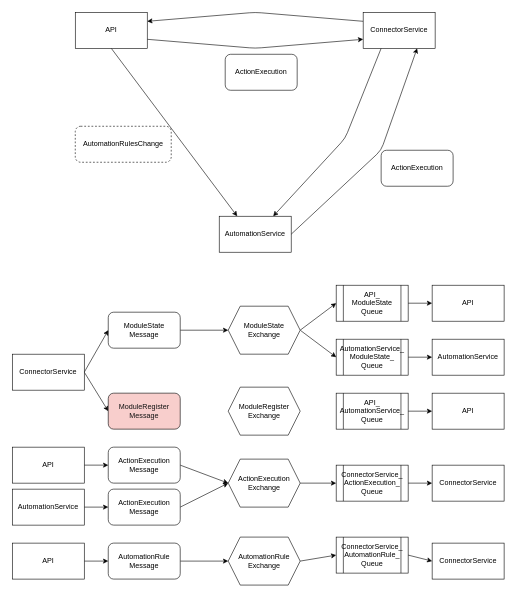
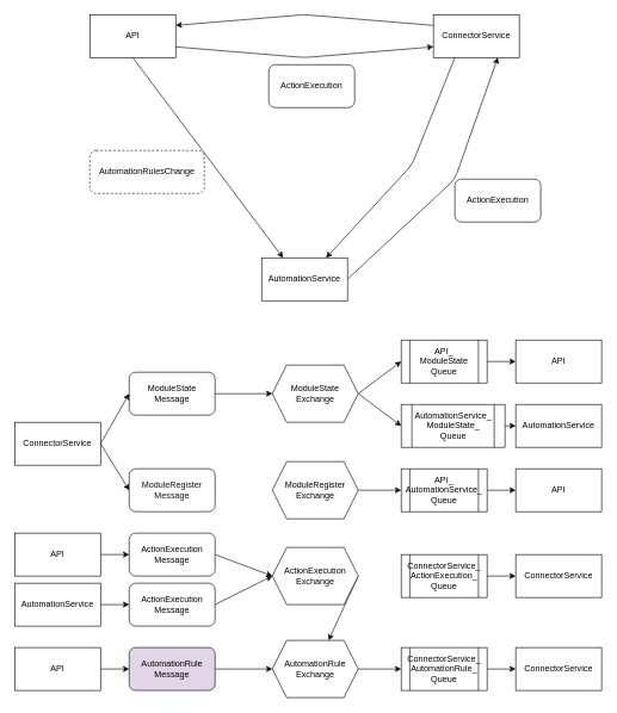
  <mxCell id="0" />
  <mxCell id="1" parent="0" />
  <mxCell id="2" style="edgeStyle=none;html=1;exitX=0.5;exitY=1;exitDx=0;exitDy=0;entryX=0.25;entryY=0;entryDx=0;entryDy=0;" parent="1" source="4" target="9" edge="1"><mxGeometry relative="1" as="geometry" /></mxCell>
  <mxCell id="3" style="edgeStyle=none;html=1;exitX=1;exitY=0.75;exitDx=0;exitDy=0;entryX=0;entryY=0.75;entryDx=0;entryDy=0;startArrow=none;startFill=0;" parent="1" source="4" target="7" edge="1"><mxGeometry relative="1" as="geometry"><Array as="points"><mxPoint x="425" y="80" /></Array></mxGeometry></mxCell>
  <mxCell id="4" value="API" style="rounded=0;whiteSpace=wrap;html=1;" parent="1" vertex="1"><mxGeometry x="125" y="20" width="120" height="60" as="geometry" /></mxCell>
  <mxCell id="5" style="edgeStyle=none;html=1;exitX=0.25;exitY=1;exitDx=0;exitDy=0;entryX=0.75;entryY=0;entryDx=0;entryDy=0;" parent="1" source="7" target="9" edge="1"><mxGeometry relative="1" as="geometry"><mxPoint x="425" y="360" as="targetPoint" /><Array as="points"><mxPoint x="575" y="230" /></Array></mxGeometry></mxCell>
  <mxCell id="6" style="edgeStyle=none;html=1;exitX=0;exitY=0.25;exitDx=0;exitDy=0;entryX=1;entryY=0.25;entryDx=0;entryDy=0;" parent="1" source="7" target="4" edge="1"><mxGeometry relative="1" as="geometry"><Array as="points"><mxPoint x="425" y="20" /></Array></mxGeometry></mxCell>
  <mxCell id="7" value="ConnectorService" style="rounded=0;whiteSpace=wrap;html=1;" parent="1" vertex="1"><mxGeometry x="605" y="20" width="120" height="60" as="geometry" /></mxCell>
  <mxCell id="8" style="edgeStyle=none;html=1;exitX=1;exitY=0.5;exitDx=0;exitDy=0;entryX=0.75;entryY=1;entryDx=0;entryDy=0;" parent="1" source="9" target="7" edge="1"><mxGeometry relative="1" as="geometry"><Array as="points"><mxPoint x="635" y="250" /></Array></mxGeometry></mxCell>
  <mxCell id="9" value="AutomationService" style="rounded=0;whiteSpace=wrap;html=1;" parent="1" vertex="1"><mxGeometry x="365" y="360" width="120" height="60" as="geometry" /></mxCell>
  <mxCell id="10" value="ActionExecution" style="rounded=1;whiteSpace=wrap;html=1;" parent="1" vertex="1"><mxGeometry x="375" y="90" width="120" height="60" as="geometry" /></mxCell>
  <mxCell id="11" value="AutomationRulesChange" style="rounded=1;whiteSpace=wrap;html=1;dashed=1;" parent="1" vertex="1"><mxGeometry x="125" y="210" width="160" height="60" as="geometry" /></mxCell>
  <mxCell id="12" value="ActionExecution" style="rounded=1;whiteSpace=wrap;html=1;" parent="1" vertex="1"><mxGeometry x="635" y="250" width="120" height="60" as="geometry" /></mxCell>
  <mxCell id="13" style="edgeStyle=none;html=1;exitX=1;exitY=0.5;exitDx=0;exitDy=0;entryX=0;entryY=0.5;entryDx=0;entryDy=0;" parent="1" source="15" target="17" edge="1"><mxGeometry relative="1" as="geometry" /></mxCell>
  <mxCell id="14" style="edgeStyle=none;html=1;exitX=1;exitY=0.5;exitDx=0;exitDy=0;entryX=0;entryY=0.5;entryDx=0;entryDy=0;" parent="1" source="15" target="19" edge="1"><mxGeometry relative="1" as="geometry" /></mxCell>
  <mxCell id="15" value="ModuleState&lt;br&gt;Exchange" style="shape=hexagon;perimeter=hexagonPerimeter2;whiteSpace=wrap;html=1;fixedSize=1;" parent="1" vertex="1"><mxGeometry x="380" y="510" width="120" height="80" as="geometry" /></mxCell>
  <mxCell id="16" style="edgeStyle=none;html=1;exitX=1;exitY=0.5;exitDx=0;exitDy=0;entryX=0;entryY=0.5;entryDx=0;entryDy=0;" parent="1" source="17" target="20" edge="1"><mxGeometry relative="1" as="geometry" /></mxCell>
  <mxCell id="17" value="API_&lt;div&gt;ModuleState&lt;br&gt;Queue&lt;/div&gt;" style="shape=process;whiteSpace=wrap;html=1;backgroundOutline=1;" parent="1" vertex="1"><mxGeometry x="560" y="475" width="120" height="60" as="geometry" /></mxCell>
  <mxCell id="18" style="edgeStyle=none;html=1;exitX=1;exitY=0.5;exitDx=0;exitDy=0;entryX=0;entryY=0.5;entryDx=0;entryDy=0;" parent="1" source="19" target="21" edge="1"><mxGeometry relative="1" as="geometry" /></mxCell>
- <mxCell id="19" value="AutomationService_&lt;br&gt;ModuleState_&lt;br&gt;Queue" style="shape=process;whiteSpace=wrap;html=1;backgroundOutline=1;" parent="1" vertex="1"><mxGeometry x="560" y="565" width="120" height="60" as="geometry" /></mxCell>
+ <mxCell id="19" value="AutomationService_&lt;br&gt;ModuleState_&lt;br&gt;Queue" style="shape=process;whiteSpace=wrap;html=1;backgroundOutline=1;" parent="1" vertex="1"><mxGeometry x="560" y="565" width="145" height="60" as="geometry" /></mxCell>
  <mxCell id="20" value="API" style="rounded=0;whiteSpace=wrap;html=1;" parent="1" vertex="1"><mxGeometry x="720" y="475" width="120" height="60" as="geometry" /></mxCell>
  <mxCell id="21" value="AutomationService" style="rounded=0;whiteSpace=wrap;html=1;" parent="1" vertex="1"><mxGeometry x="720" y="565" width="120" height="60" as="geometry" /></mxCell>
  <mxCell id="22" style="edgeStyle=none;html=1;exitX=1;exitY=0.5;exitDx=0;exitDy=0;entryX=0;entryY=0.5;entryDx=0;entryDy=0;" parent="1" source="23" target="15" edge="1"><mxGeometry relative="1" as="geometry" /></mxCell>
  <mxCell id="23" value="ModuleState&lt;div&gt;Message&lt;/div&gt;" style="rounded=1;whiteSpace=wrap;html=1;" parent="1" vertex="1"><mxGeometry x="180" y="520" width="120" height="60" as="geometry" /></mxCell>
  <mxCell id="24" style="edgeStyle=none;html=1;exitX=1;exitY=0.5;exitDx=0;exitDy=0;entryX=0;entryY=0.5;entryDx=0;entryDy=0;" parent="1" source="26" target="23" edge="1"><mxGeometry relative="1" as="geometry" /></mxCell>
  <mxCell id="25" style="edgeStyle=none;html=1;exitX=1;exitY=0.5;exitDx=0;exitDy=0;entryX=0;entryY=0.5;entryDx=0;entryDy=0;" parent="1" source="26" target="35" edge="1"><mxGeometry relative="1" as="geometry" /></mxCell>
  <mxCell id="26" value="ConnectorService" style="rounded=0;whiteSpace=wrap;html=1;" parent="1" vertex="1"><mxGeometry x="20" y="590" width="120" height="60" as="geometry" /></mxCell>
  <mxCell id="27" style="edgeStyle=none;html=1;exitX=1;exitY=0.5;exitDx=0;exitDy=0;entryX=0;entryY=0.5;entryDx=0;entryDy=0;" parent="1" source="28" target="42" edge="1"><mxGeometry relative="1" as="geometry" /></mxCell>
  <mxCell id="28" value="ActionExecution&lt;div&gt;Message&lt;/div&gt;" style="rounded=1;whiteSpace=wrap;html=1;" parent="1" vertex="1"><mxGeometry x="180" y="745" width="120" height="60" as="geometry" /></mxCell>
  <mxCell id="29" style="edgeStyle=none;html=1;exitX=1;exitY=0.5;exitDx=0;exitDy=0;entryX=0;entryY=0.5;entryDx=0;entryDy=0;" parent="1" source="30" target="28" edge="1"><mxGeometry relative="1" as="geometry" /></mxCell>
  <mxCell id="30" value="API" style="rounded=0;whiteSpace=wrap;html=1;" parent="1" vertex="1"><mxGeometry x="20" y="745" width="120" height="60" as="geometry" /></mxCell>
  <mxCell id="31" style="edgeStyle=none;html=1;exitX=1;exitY=0.5;exitDx=0;exitDy=0;entryX=0;entryY=0.5;entryDx=0;entryDy=0;" parent="1" source="32" target="34" edge="1"><mxGeometry relative="1" as="geometry" /></mxCell>
  <mxCell id="32" value="AutomationService" style="rounded=0;whiteSpace=wrap;html=1;" parent="1" vertex="1"><mxGeometry x="20" y="815" width="120" height="60" as="geometry" /></mxCell>
  <mxCell id="33" style="edgeStyle=none;html=1;exitX=1;exitY=0.5;exitDx=0;exitDy=0;" parent="1" source="34" edge="1"><mxGeometry relative="1" as="geometry"><mxPoint x="380" y="805" as="targetPoint" /></mxGeometry></mxCell>
  <mxCell id="34" value="ActionExecution&lt;div&gt;Message&lt;/div&gt;" style="rounded=1;whiteSpace=wrap;html=1;" parent="1" vertex="1"><mxGeometry x="180" y="815" width="120" height="60" as="geometry" /></mxCell>
- <mxCell id="35" value="&lt;font color=&quot;#121212&quot;&gt;ModuleRegister&lt;br&gt;Message&lt;/font&gt;" style="rounded=1;whiteSpace=wrap;html=1;fillColor=#f8cecc;" parent="1" vertex="1"><mxGeometry x="180" y="655" width="120" height="60" as="geometry" /></mxCell>
+ <mxCell id="35" value="&lt;font color=&quot;#121212&quot;&gt;ModuleRegister&lt;br&gt;Message&lt;/font&gt;" style="rounded=1;whiteSpace=wrap;html=1;" parent="1" vertex="1"><mxGeometry x="180" y="655" width="120" height="60" as="geometry" /></mxCell>
+ <mxCell id="36" style="edgeStyle=none;html=1;exitX=1;exitY=0.5;exitDx=0;exitDy=0;entryX=0;entryY=0.5;entryDx=0;entryDy=0;" parent="1" source="37" target="39" edge="1"><mxGeometry relative="1" as="geometry" /></mxCell>
  <mxCell id="37" value="ModuleRegister&lt;br&gt;Exchange" style="shape=hexagon;perimeter=hexagonPerimeter2;whiteSpace=wrap;html=1;fixedSize=1;" parent="1" vertex="1"><mxGeometry x="380" y="645" width="120" height="80" as="geometry" /></mxCell>
  <mxCell id="38" style="edgeStyle=none;html=1;exitX=1;exitY=0.5;exitDx=0;exitDy=0;entryX=0;entryY=0.5;entryDx=0;entryDy=0;" parent="1" source="39" target="40" edge="1"><mxGeometry relative="1" as="geometry" /></mxCell>
  <mxCell id="39" value="API_&lt;br&gt;AutomationService_&lt;br&gt;&lt;div&gt;Queue&lt;/div&gt;" style="shape=process;whiteSpace=wrap;html=1;backgroundOutline=1;" parent="1" vertex="1"><mxGeometry x="560" y="655" width="120" height="60" as="geometry" /></mxCell>
  <mxCell id="40" value="API" style="rounded=0;whiteSpace=wrap;html=1;" parent="1" vertex="1"><mxGeometry x="720" y="655" width="120" height="60" as="geometry" /></mxCell>
- <mxCell id="41" style="edgeStyle=none;html=1;exitX=1;exitY=0.5;exitDx=0;exitDy=0;entryX=0;entryY=0.5;entryDx=0;entryDy=0;" parent="1" source="42" target="44" edge="1"><mxGeometry relative="1" as="geometry" /></mxCell>
+ <mxCell id="41" style="edgeStyle=none;html=1;exitX=1;exitY=0.5;exitDx=0;exitDy=0;" parent="1" source="42" target="51" edge="1"><mxGeometry relative="1" as="geometry" /></mxCell>
  <mxCell id="42" value="ActionExecution&lt;br&gt;Exchange" style="shape=hexagon;perimeter=hexagonPerimeter2;whiteSpace=wrap;html=1;fixedSize=1;" parent="1" vertex="1"><mxGeometry x="380" y="765" width="120" height="80" as="geometry" /></mxCell>
  <mxCell id="43" style="edgeStyle=none;html=1;exitX=1;exitY=0.5;exitDx=0;exitDy=0;entryX=0;entryY=0.5;entryDx=0;entryDy=0;" parent="1" source="44" target="45" edge="1"><mxGeometry relative="1" as="geometry" /></mxCell>
  <mxCell id="44" value="ConnectorService_&lt;div&gt;ActionExecution_&lt;/div&gt;&lt;div&gt;Queue&lt;/div&gt;" style="shape=process;whiteSpace=wrap;html=1;backgroundOutline=1;" parent="1" vertex="1"><mxGeometry x="560" y="775" width="120" height="60" as="geometry" /></mxCell>
  <mxCell id="45" value="ConnectorService" style="rounded=0;whiteSpace=wrap;html=1;" parent="1" vertex="1"><mxGeometry x="720" y="775" width="120" height="60" as="geometry" /></mxCell>
  <mxCell id="46" style="edgeStyle=none;html=1;exitX=1;exitY=0.5;exitDx=0;exitDy=0;entryX=0;entryY=0.5;entryDx=0;entryDy=0;" parent="1" source="47" target="49" edge="1"><mxGeometry relative="1" as="geometry" /></mxCell>
  <mxCell id="47" value="API" style="rounded=0;whiteSpace=wrap;html=1;" parent="1" vertex="1"><mxGeometry x="20" y="905" width="120" height="60" as="geometry" /></mxCell>
  <mxCell id="48" style="edgeStyle=none;html=1;exitX=1;exitY=0.5;exitDx=0;exitDy=0;entryX=0;entryY=0.5;entryDx=0;entryDy=0;" parent="1" source="49" target="51" edge="1"><mxGeometry relative="1" as="geometry" /></mxCell>
- <mxCell id="49" value="AutomationRule&lt;div&gt;&lt;div&gt;Message&lt;/div&gt;&lt;/div&gt;" style="rounded=1;whiteSpace=wrap;html=1;" parent="1" vertex="1"><mxGeometry x="180" y="905" width="120" height="60" as="geometry" /></mxCell>
+ <mxCell id="49" value="AutomationRule&lt;div&gt;&lt;div&gt;Message&lt;/div&gt;&lt;/div&gt;" style="rounded=1;whiteSpace=wrap;html=1;fillColor=#e1d5e7;" parent="1" vertex="1"><mxGeometry x="180" y="905" width="120" height="60" as="geometry" /></mxCell>
  <mxCell id="50" style="edgeStyle=none;html=1;exitX=1;exitY=0.5;exitDx=0;exitDy=0;entryX=0;entryY=0.5;entryDx=0;entryDy=0;" parent="1" source="51" target="53" edge="1"><mxGeometry relative="1" as="geometry" /></mxCell>
  <mxCell id="51" value="AutomationRule&lt;div&gt;Exchange&lt;/div&gt;" style="shape=hexagon;perimeter=hexagonPerimeter2;whiteSpace=wrap;html=1;fixedSize=1;" parent="1" vertex="1"><mxGeometry x="380" y="895" width="120" height="80" as="geometry" /></mxCell>
  <mxCell id="52" style="edgeStyle=none;html=1;exitX=1;exitY=0.5;exitDx=0;exitDy=0;entryX=0;entryY=0.5;entryDx=0;entryDy=0;" parent="1" source="53" target="54" edge="1"><mxGeometry relative="1" as="geometry" /></mxCell>
- <mxCell id="53" value="ConnectorService_&lt;div&gt;AutomationRule_&lt;/div&gt;&lt;div&gt;Queue&lt;/div&gt;" style="shape=process;whiteSpace=wrap;html=1;backgroundOutline=1;" parent="1" vertex="1"><mxGeometry x="560" y="895" width="120" height="60" as="geometry" /></mxCell>
+ <mxCell id="53" value="ConnectorService_&lt;div&gt;AutomationRule_&lt;/div&gt;&lt;div&gt;Queue&lt;/div&gt;" style="shape=process;whiteSpace=wrap;html=1;backgroundOutline=1;" parent="1" vertex="1"><mxGeometry x="560" y="905" width="120" height="60" as="geometry" /></mxCell>
  <mxCell id="54" value="ConnectorService" style="rounded=0;whiteSpace=wrap;html=1;" parent="1" vertex="1"><mxGeometry x="720" y="905" width="120" height="60" as="geometry" /></mxCell>
